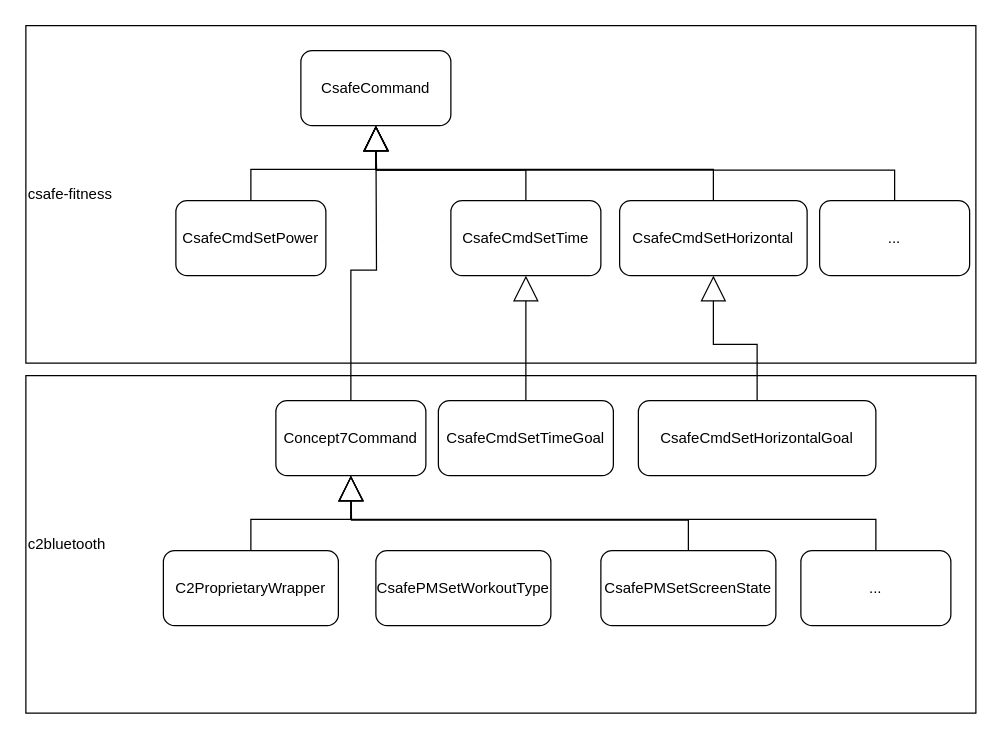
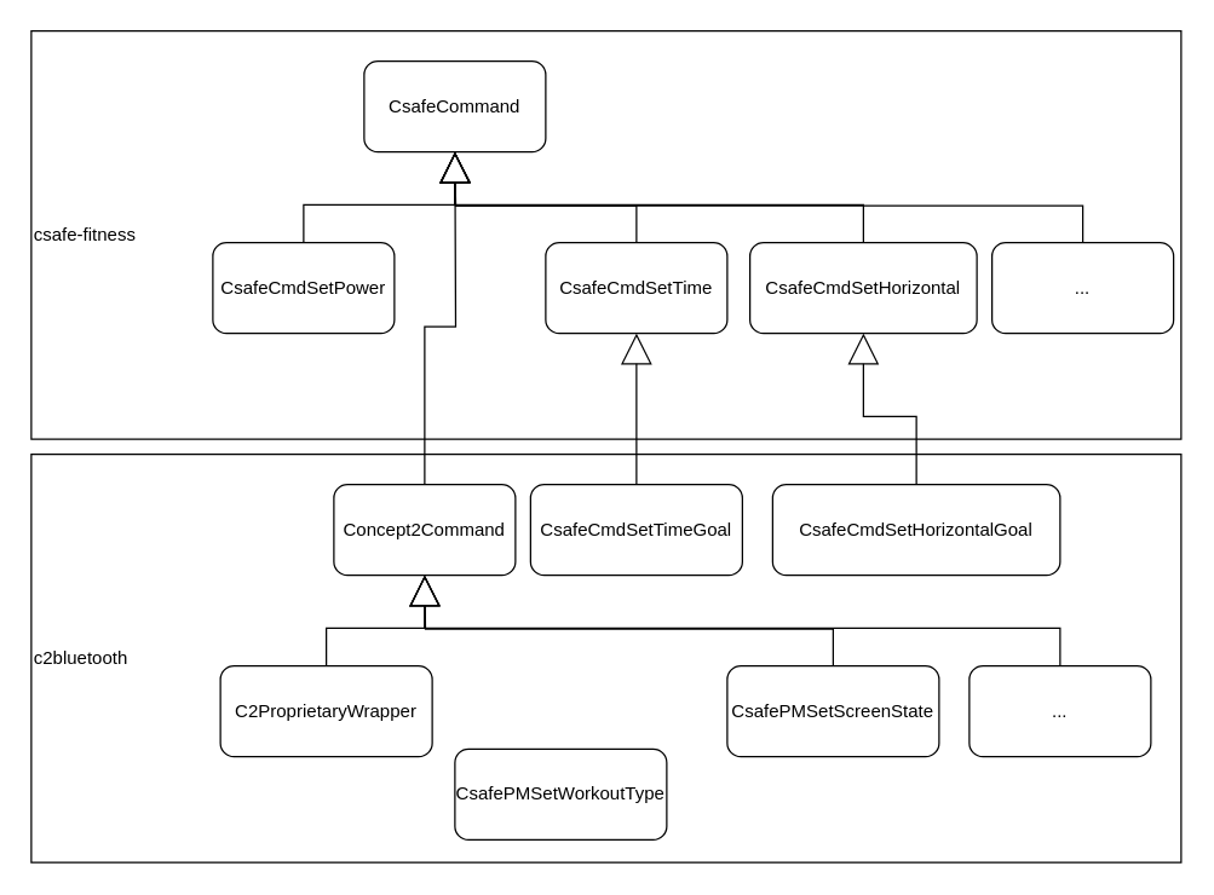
  <mxCell id="0" />
  <mxCell id="1" parent="0" />
  <mxCell id="2" value="csafe-fitness" style="rounded=0;whiteSpace=wrap;html=1;fillColor=none;align=left;" vertex="1" parent="1"><mxGeometry x="20" y="20" width="760" height="270" as="geometry" /></mxCell>
  <mxCell id="3" value="CsafeCommand" style="rounded=1;whiteSpace=wrap;html=1;" vertex="1" parent="1"><mxGeometry x="240" y="40" width="120" height="60" as="geometry" /></mxCell>
  <mxCell id="4" style="edgeStyle=orthogonalEdgeStyle;rounded=0;orthogonalLoop=1;jettySize=auto;html=1;exitX=0.5;exitY=0;exitDx=0;exitDy=0;entryX=0.5;entryY=1;entryDx=0;entryDy=0;endArrow=block;endFill=0;endSize=18;" edge="1" parent="1" source="5" target="3"><mxGeometry relative="1" as="geometry" /></mxCell>
  <mxCell id="5" value="CsafeCmdSetHorizontal" style="rounded=1;whiteSpace=wrap;html=1;" vertex="1" parent="1"><mxGeometry x="495" y="160" width="150" height="60" as="geometry" /></mxCell>
  <mxCell id="6" value="c2bluetooth" style="rounded=0;whiteSpace=wrap;html=1;fillColor=none;align=left;" vertex="1" parent="1"><mxGeometry x="20" y="300" width="760" height="270" as="geometry" /></mxCell>
  <mxCell id="7" style="edgeStyle=orthogonalEdgeStyle;rounded=0;orthogonalLoop=1;jettySize=auto;html=1;exitX=0.5;exitY=0;exitDx=0;exitDy=0;endArrow=block;endFill=0;endSize=18;" edge="1" parent="1" source="8"><mxGeometry relative="1" as="geometry"><mxPoint x="300" y="100" as="targetPoint" /></mxGeometry></mxCell>
  <mxCell id="8" value="CsafeCmdSetTime" style="rounded=1;whiteSpace=wrap;html=1;" vertex="1" parent="1"><mxGeometry x="360" y="160" width="120" height="60" as="geometry" /></mxCell>
  <mxCell id="9" style="edgeStyle=orthogonalEdgeStyle;rounded=0;orthogonalLoop=1;jettySize=auto;html=1;exitX=0.5;exitY=0;exitDx=0;exitDy=0;entryX=0.5;entryY=1;entryDx=0;entryDy=0;endArrow=block;endFill=0;endSize=18;" edge="1" parent="1" source="10" target="3"><mxGeometry relative="1" as="geometry" /></mxCell>
  <mxCell id="10" value="CsafeCmdSetPower" style="rounded=1;whiteSpace=wrap;html=1;" vertex="1" parent="1"><mxGeometry x="140" y="160" width="120" height="60" as="geometry" /></mxCell>
  <mxCell id="11" style="edgeStyle=orthogonalEdgeStyle;rounded=0;orthogonalLoop=1;jettySize=auto;html=1;exitX=0.5;exitY=0;exitDx=0;exitDy=0;endArrow=block;endFill=0;endSize=18;" edge="1" parent="1" source="12"><mxGeometry relative="1" as="geometry"><mxPoint x="300" y="100" as="targetPoint" /></mxGeometry></mxCell>
  <mxCell id="12" value="..." style="rounded=1;whiteSpace=wrap;html=1;" vertex="1" parent="1"><mxGeometry x="655" y="160" width="120" height="60" as="geometry" /></mxCell>
  <mxCell id="13" style="edgeStyle=orthogonalEdgeStyle;rounded=0;orthogonalLoop=1;jettySize=auto;html=1;exitX=0.5;exitY=0;exitDx=0;exitDy=0;endArrow=block;endFill=0;endSize=18;" edge="1" parent="1" source="14"><mxGeometry relative="1" as="geometry"><mxPoint x="300" y="100" as="targetPoint" /></mxGeometry></mxCell>
- <mxCell id="14" value="Concept7Command" style="rounded=1;whiteSpace=wrap;html=1;" vertex="1" parent="1"><mxGeometry x="220" y="320" width="120" height="60" as="geometry" /></mxCell>
+ <mxCell id="14" value="Concept2Command" style="rounded=1;whiteSpace=wrap;html=1;" vertex="1" parent="1"><mxGeometry x="220" y="320" width="120" height="60" as="geometry" /></mxCell>
  <mxCell id="15" style="edgeStyle=orthogonalEdgeStyle;rounded=0;orthogonalLoop=1;jettySize=auto;html=1;exitX=0.5;exitY=0;exitDx=0;exitDy=0;entryX=0.5;entryY=1;entryDx=0;entryDy=0;endArrow=block;endFill=0;endSize=18;" edge="1" parent="1" source="16" target="14"><mxGeometry relative="1" as="geometry" /></mxCell>
- <mxCell id="16" value="C2ProprietaryWrapper" style="rounded=1;whiteSpace=wrap;html=1;" vertex="1" parent="1"><mxGeometry x="130" y="440" width="140" height="60" as="geometry" /></mxCell>
+ <mxCell id="16" value="C2ProprietaryWrapper" style="rounded=1;whiteSpace=wrap;html=1;" vertex="1" parent="1"><mxGeometry x="145" y="440" width="140" height="60" as="geometry" /></mxCell>
  <mxCell id="17" style="edgeStyle=orthogonalEdgeStyle;rounded=0;orthogonalLoop=1;jettySize=auto;html=1;exitX=0.5;exitY=0;exitDx=0;exitDy=0;entryX=0.5;entryY=1;entryDx=0;entryDy=0;endArrow=block;endFill=0;endSize=18;" edge="1" parent="1" source="18" target="8"><mxGeometry relative="1" as="geometry" /></mxCell>
  <mxCell id="18" value="CsafeCmdSetTimeGoal" style="rounded=1;whiteSpace=wrap;html=1;" vertex="1" parent="1"><mxGeometry x="350" y="320" width="140" height="60" as="geometry" /></mxCell>
  <mxCell id="19" style="edgeStyle=orthogonalEdgeStyle;rounded=0;orthogonalLoop=1;jettySize=auto;html=1;exitX=0.5;exitY=0;exitDx=0;exitDy=0;entryX=0.5;entryY=1;entryDx=0;entryDy=0;endArrow=block;endFill=0;endSize=18;" edge="1" parent="1" source="20" target="5"><mxGeometry relative="1" as="geometry" /></mxCell>
  <mxCell id="20" value="CsafeCmdSetHorizontalGoal" style="rounded=1;whiteSpace=wrap;html=1;" vertex="1" parent="1"><mxGeometry x="510" y="320" width="190" height="60" as="geometry" /></mxCell>
- <mxCell id="21" value="CsafePMSetWorkoutType" style="rounded=1;whiteSpace=wrap;html=1;" vertex="1" parent="1"><mxGeometry x="300" y="440" width="140" height="60" as="geometry" /></mxCell>
+ <mxCell id="21" value="CsafePMSetWorkoutType" style="rounded=1;whiteSpace=wrap;html=1;" vertex="1" parent="1"><mxGeometry x="300" y="495" width="140" height="60" as="geometry" /></mxCell>
  <mxCell id="22" style="edgeStyle=orthogonalEdgeStyle;rounded=0;orthogonalLoop=1;jettySize=auto;html=1;exitX=0.5;exitY=0;exitDx=0;exitDy=0;endArrow=block;endFill=0;endSize=18;" edge="1" parent="1" source="23"><mxGeometry relative="1" as="geometry"><mxPoint x="280" y="380" as="targetPoint" /></mxGeometry></mxCell>
  <mxCell id="23" value="CsafePMSetScreenState" style="rounded=1;whiteSpace=wrap;html=1;" vertex="1" parent="1"><mxGeometry x="480" y="440" width="140" height="60" as="geometry" /></mxCell>
  <mxCell id="24" style="edgeStyle=orthogonalEdgeStyle;rounded=0;orthogonalLoop=1;jettySize=auto;html=1;exitX=0.5;exitY=0;exitDx=0;exitDy=0;entryX=0.5;entryY=1;entryDx=0;entryDy=0;endArrow=block;endFill=0;endSize=18;" edge="1" parent="1" source="25" target="14"><mxGeometry relative="1" as="geometry" /></mxCell>
  <mxCell id="25" value="..." style="rounded=1;whiteSpace=wrap;html=1;" vertex="1" parent="1"><mxGeometry x="640" y="440" width="120" height="60" as="geometry" /></mxCell>
